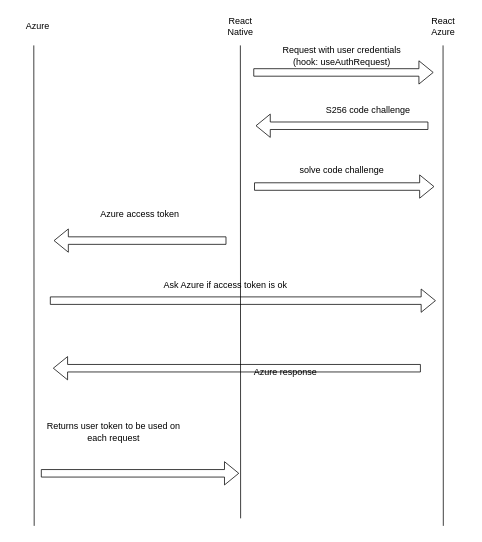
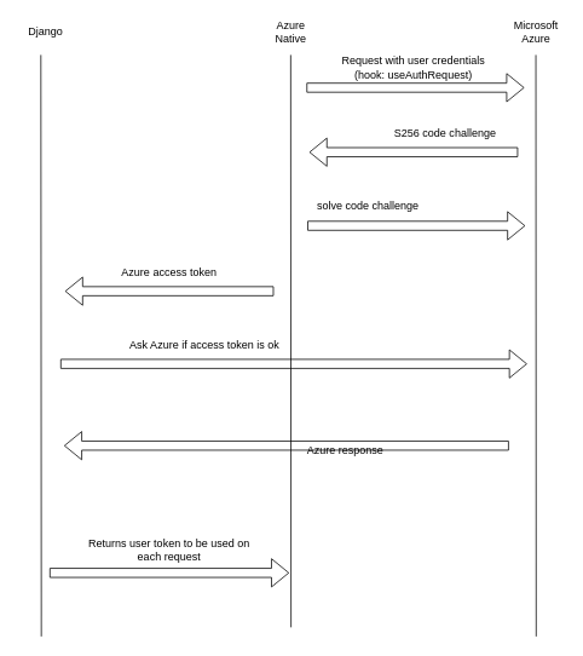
  <mxCell id="0" />
  <mxCell id="1" parent="0" />
  <mxCell id="2" value="" style="endArrow=none;html=1;rounded=0;" parent="1" edge="1"><mxGeometry width="50" height="50" relative="1" as="geometry"><mxPoint x="45" y="700" as="sourcePoint" /><mxPoint x="44.5" y="60" as="targetPoint" /></mxGeometry></mxCell>
- <mxCell id="3" value="React Native" style="text;html=1;strokeColor=none;fillColor=none;align=center;verticalAlign=middle;whiteSpace=wrap;rounded=0;" parent="1" vertex="1"><mxGeometry x="290" y="20" width="60" height="30" as="geometry" /></mxCell>
- <mxCell id="4" value="Azure" style="text;html=1;strokeColor=none;fillColor=none;align=center;verticalAlign=middle;whiteSpace=wrap;rounded=0;" parent="1" vertex="1"><mxGeometry x="20" y="20" width="60" height="30" as="geometry" /></mxCell>
+ <mxCell id="3" value="Azure Native" style="text;html=1;strokeColor=none;fillColor=none;align=center;verticalAlign=middle;whiteSpace=wrap;rounded=0;" parent="1" vertex="1"><mxGeometry x="290" y="20" width="60" height="30" as="geometry" /></mxCell>
+ <mxCell id="4" value="Django" style="text;html=1;strokeColor=none;fillColor=none;align=center;verticalAlign=middle;whiteSpace=wrap;rounded=0;" parent="1" vertex="1"><mxGeometry x="20" y="20" width="60" height="30" as="geometry" /></mxCell>
  <mxCell id="5" value="" style="endArrow=none;html=1;rounded=0;" parent="1" edge="1"><mxGeometry width="50" height="50" relative="1" as="geometry"><mxPoint x="320" y="690" as="sourcePoint" /><mxPoint x="319.66" y="60" as="targetPoint" /></mxGeometry></mxCell>
- <mxCell id="6" value="React Azure" style="text;html=1;strokeColor=none;fillColor=none;align=center;verticalAlign=middle;whiteSpace=wrap;rounded=0;" parent="1" vertex="1"><mxGeometry x="560" y="20" width="60" height="30" as="geometry" /></mxCell>
+ <mxCell id="6" value="Microsoft Azure" style="text;html=1;strokeColor=none;fillColor=none;align=center;verticalAlign=middle;whiteSpace=wrap;rounded=0;" parent="1" vertex="1"><mxGeometry x="560" y="20" width="60" height="30" as="geometry" /></mxCell>
  <mxCell id="7" value="" style="endArrow=none;html=1;rounded=0;" parent="1" edge="1"><mxGeometry width="50" height="50" relative="1" as="geometry"><mxPoint x="590" y="700" as="sourcePoint" /><mxPoint x="589.66" y="60" as="targetPoint" /></mxGeometry></mxCell>
  <mxCell id="8" value="" style="shape=flexArrow;endArrow=classic;html=1;rounded=0;" edge="1" parent="1"><mxGeometry width="50" height="50" relative="1" as="geometry"><mxPoint x="337" y="96" as="sourcePoint" /><mxPoint x="577" y="96" as="targetPoint" /></mxGeometry></mxCell>
  <mxCell id="9" value="&lt;div&gt;Request with user credentials&lt;br&gt;&lt;/div&gt;&lt;div&gt;(hook: useAuthRequest)&lt;/div&gt;" style="text;html=1;strokeColor=none;fillColor=none;align=center;verticalAlign=middle;whiteSpace=wrap;rounded=0;" vertex="1" parent="1"><mxGeometry x="370" y="60" width="170" height="27" as="geometry" /></mxCell>
  <mxCell id="10" value="" style="shape=flexArrow;endArrow=classic;html=1;rounded=0;" edge="1" parent="1"><mxGeometry width="50" height="50" relative="1" as="geometry"><mxPoint x="570" y="167" as="sourcePoint" /><mxPoint x="340" y="167" as="targetPoint" /></mxGeometry></mxCell>
  <mxCell id="11" value="S256 code challenge" style="text;html=1;strokeColor=none;fillColor=none;align=center;verticalAlign=middle;whiteSpace=wrap;rounded=0;" vertex="1" parent="1"><mxGeometry x="405" y="137" width="170" height="20" as="geometry" /></mxCell>
- <mxCell id="12" value="solve code challenge" style="text;html=1;strokeColor=none;fillColor=none;align=center;verticalAlign=middle;whiteSpace=wrap;rounded=0;" vertex="1" parent="1"><mxGeometry x="370" y="217" width="170" height="20" as="geometry" /></mxCell>
+ <mxCell id="12" value="solve code challenge" style="text;html=1;strokeColor=none;fillColor=none;align=center;verticalAlign=middle;whiteSpace=wrap;rounded=0;" vertex="1" parent="1"><mxGeometry x="320" y="217" width="170" height="20" as="geometry" /></mxCell>
  <mxCell id="13" value="" style="shape=flexArrow;endArrow=classic;html=1;rounded=0;" edge="1" parent="1"><mxGeometry width="50" height="50" relative="1" as="geometry"><mxPoint x="338" y="248" as="sourcePoint" /><mxPoint x="578" y="248" as="targetPoint" /></mxGeometry></mxCell>
  <mxCell id="14" value="" style="shape=flexArrow;endArrow=classic;html=1;rounded=0;" edge="1" parent="1"><mxGeometry width="50" height="50" relative="1" as="geometry"><mxPoint x="301" y="320" as="sourcePoint" /><mxPoint x="71" y="320" as="targetPoint" /></mxGeometry></mxCell>
- <mxCell id="15" value="Azure access token" style="text;html=1;strokeColor=none;fillColor=none;align=center;verticalAlign=middle;whiteSpace=wrap;rounded=0;" vertex="1" parent="1"><mxGeometry x="101" y="275" width="170" height="20" as="geometry" /></mxCell>
+ <mxCell id="15" value="Azure access token" style="text;html=1;strokeColor=none;fillColor=none;align=center;verticalAlign=middle;whiteSpace=wrap;rounded=0;" vertex="1" parent="1"><mxGeometry x="101" y="290" width="170" height="20" as="geometry" /></mxCell>
  <mxCell id="16" value="" style="shape=flexArrow;endArrow=classic;html=1;rounded=0;" edge="1" parent="1"><mxGeometry width="50" height="50" relative="1" as="geometry"><mxPoint x="66" y="400" as="sourcePoint" /><mxPoint x="580" y="400" as="targetPoint" /></mxGeometry></mxCell>
- <mxCell id="17" value="Ask Azure if access token is ok" style="text;html=1;strokeColor=none;fillColor=none;align=center;verticalAlign=middle;whiteSpace=wrap;rounded=0;" vertex="1" parent="1"><mxGeometry x="215" y="360" width="170" height="37" as="geometry" /></mxCell>
+ <mxCell id="17" value="Ask Azure if access token is ok" style="text;html=1;strokeColor=none;fillColor=none;align=center;verticalAlign=middle;whiteSpace=wrap;rounded=0;" vertex="1" parent="1"><mxGeometry x="140" y="360" width="170" height="37" as="geometry" /></mxCell>
  <mxCell id="18" value="" style="shape=flexArrow;endArrow=classic;html=1;rounded=0;" edge="1" parent="1"><mxGeometry width="50" height="50" relative="1" as="geometry"><mxPoint x="560" y="490" as="sourcePoint" /><mxPoint x="70" y="490" as="targetPoint" /></mxGeometry></mxCell>
  <mxCell id="19" value="Azure response" style="text;html=1;strokeColor=none;fillColor=none;align=center;verticalAlign=middle;whiteSpace=wrap;rounded=0;" vertex="1" parent="1"><mxGeometry x="330" y="480" width="100" height="30" as="geometry" /></mxCell>
  <mxCell id="20" value="" style="shape=flexArrow;endArrow=classic;html=1;rounded=0;" edge="1" parent="1"><mxGeometry width="50" height="50" relative="1" as="geometry"><mxPoint x="54" y="630" as="sourcePoint" /><mxPoint x="318" y="630" as="targetPoint" /></mxGeometry></mxCell>
- <mxCell id="21" value="Returns user token to be used on each request" style="text;html=1;strokeColor=none;fillColor=none;align=center;verticalAlign=middle;whiteSpace=wrap;rounded=0;" vertex="1" parent="1"><mxGeometry x="54" y="560" width="194" height="30" as="geometry" /></mxCell>
+ <mxCell id="21" value="Returns user token to be used on each request" style="text;html=1;strokeColor=none;fillColor=none;align=center;verticalAlign=middle;whiteSpace=wrap;rounded=0;" vertex="1" parent="1"><mxGeometry x="89" y="590" width="194" height="30" as="geometry" /></mxCell>
